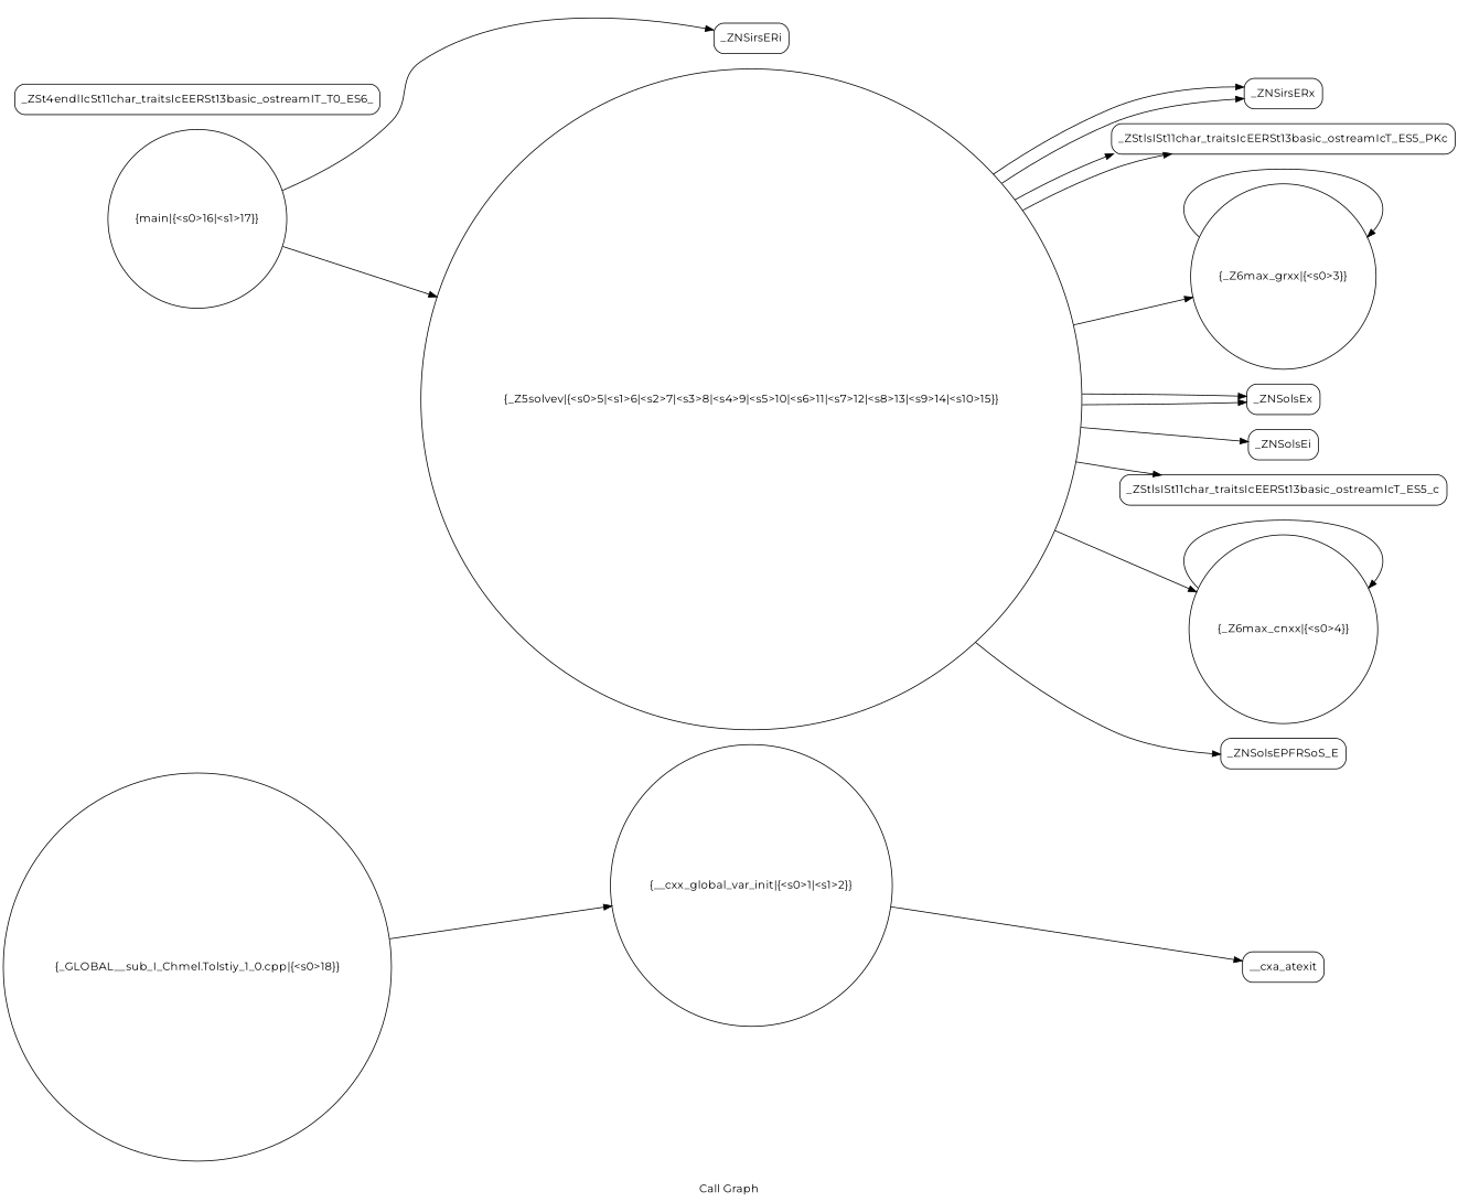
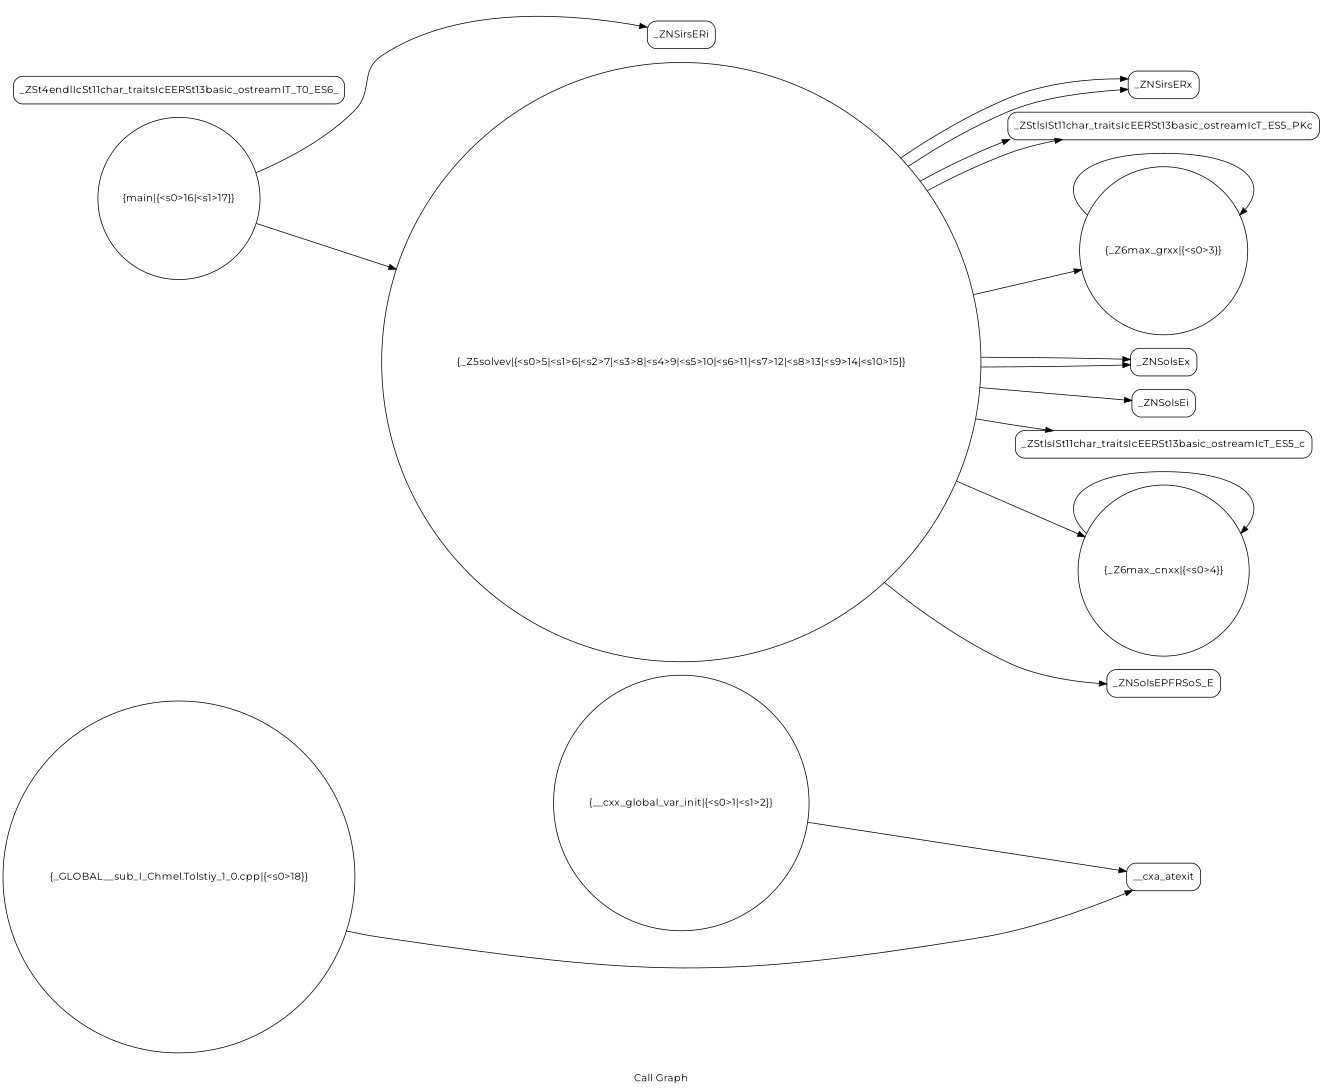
  digraph {
    fontname=Montserrat
    label="Call Graph"
    rankdir=LR
    node [fontname=Montserrat shape=Mrecord]
    edge [color=black fontname=Montserrat tailport=s0]
    n1 [label="{__cxx_global_var_init|{<s0>1|<s1>2}}" shape=circle]
    n2 [label="{__cxa_atexit}"]
    n3 [label="{_ZNSirsERx}"]
    n4 [label="{main|{<s0>16|<s1>17}}" shape=circle]
    n5 [label="{_ZNSirsERi}"]
    n6 [label="{_Z5solvev|{<s0>5|<s1>6|<s2>7|<s3>8|<s4>9|<s5>10|<s6>11|<s7>12|<s8>13|<s9>14|<s10>15}}" shape=circle]
    n7 [label="{_ZStlsISt11char_traitsIcEERSt13basic_ostreamIcT_ES5_PKc}"]
    n8 [label="{_Z6max_grxx|{<s0>3}}" shape=circle]
    n9 [label="{_ZNSolsEx}"]
    n10 [label="{_ZNSolsEi}"]
    n11 [label="{_ZStlsISt11char_traitsIcEERSt13basic_ostreamIcT_ES5_c}"]
    n12 [label="{_Z6max_cnxx|{<s0>4}}" shape=circle]
    n13 [label="{_ZNSolsEPFRSoS_E}"]
    n14 [label="{_GLOBAL__sub_I_Chmel.Tolstiy_1_0.cpp|{<s0>18}}" shape=circle]
    n15 [label="{_ZSt4endlIcSt11char_traitsIcEERSt13basic_ostreamIT_T0_ES6_}"]
    n1 -> n2 [tailport=s1]
    n4 -> n5
    n4 -> n6 [tailport=s1]
    n6 -> n3
    n6 -> n3 [tailport=s1]
    n6 -> n7 [tailport=s2]
    n6 -> n7 [tailport=s4]
    n6 -> n8 [tailport=s5]
    n6 -> n9 [tailport=s6]
    n6 -> n9 [tailport=s9]
    n6 -> n10 [tailport=s3]
    n6 -> n11 [tailport=s7]
    n6 -> n12 [tailport=s8]
    n6 -> n13 [tailport=s10]
    n8 -> n8
    n12 -> n12
-   n14 -> n1
+   n14 -> n2
  }
